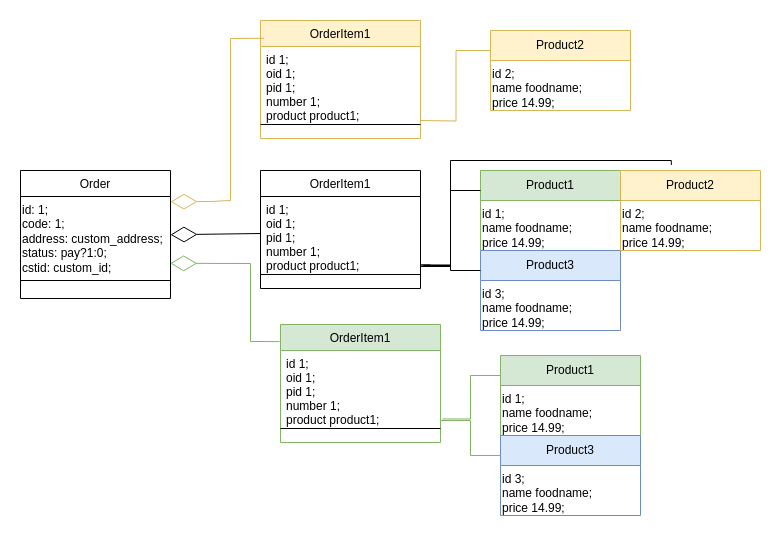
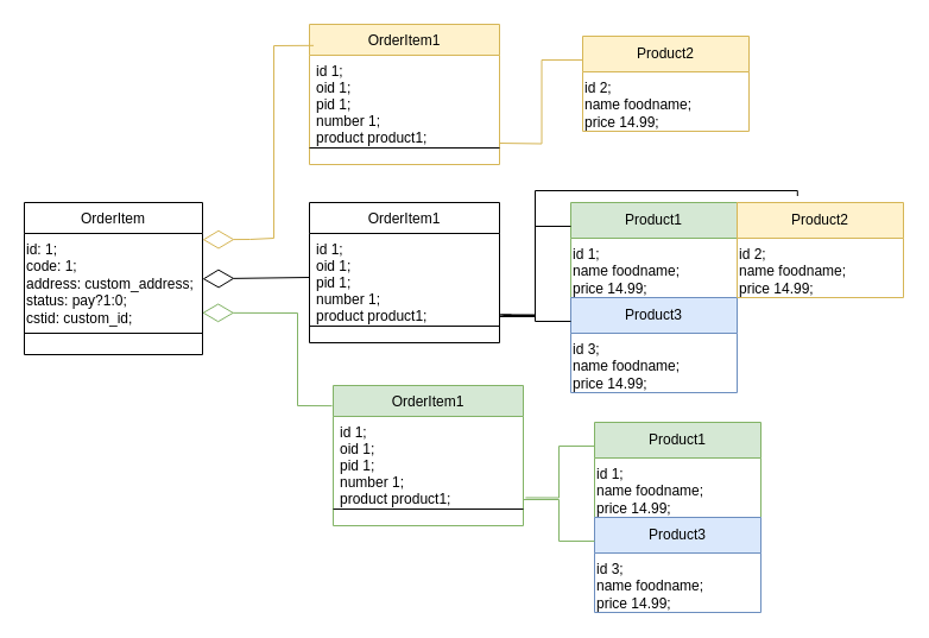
  <mxCell id="0" />
  <mxCell id="1" parent="0" />
  <mxCell id="2" value="OrderItem1" style="swimlane;fontStyle=0;align=center;verticalAlign=top;childLayout=stackLayout;horizontal=1;startSize=26;horizontalStack=0;resizeParent=1;resizeLast=0;collapsible=1;marginBottom=0;rounded=0;shadow=0;strokeWidth=1;" parent="1" vertex="1"><mxGeometry x="260" y="170" width="160" height="118" as="geometry"><mxRectangle x="340" y="380" width="170" height="26" as="alternateBounds" /></mxGeometry></mxCell>
  <mxCell id="3" value="id 1; &#10;oid 1;&#10;pid 1;&#10;number 1; &#10;product product1; " style="text;align=left;verticalAlign=top;spacingLeft=4;spacingRight=4;overflow=hidden;rotatable=0;points=[[0,0.5],[1,0.5]];portConstraint=eastwest;" parent="2" vertex="1"><mxGeometry y="26" width="160" height="74" as="geometry" /></mxCell>
  <mxCell id="4" value="" style="line;html=1;strokeWidth=1;align=left;verticalAlign=middle;spacingTop=-1;spacingLeft=3;spacingRight=3;rotatable=0;labelPosition=right;points=[];portConstraint=eastwest;" parent="2" vertex="1"><mxGeometry y="100" width="160" height="8" as="geometry" /></mxCell>
- <mxCell id="5" value="Order" style="swimlane;fontStyle=0;align=center;verticalAlign=top;childLayout=stackLayout;horizontal=1;startSize=26;horizontalStack=0;resizeParent=1;resizeLast=0;collapsible=1;marginBottom=0;rounded=0;shadow=0;strokeWidth=1;" parent="1" vertex="1"><mxGeometry x="20" y="170" width="150" height="128" as="geometry"><mxRectangle x="550" y="140" width="160" height="26" as="alternateBounds" /></mxGeometry></mxCell>
+ <mxCell id="5" value="OrderItem" style="swimlane;fontStyle=0;align=center;verticalAlign=top;childLayout=stackLayout;horizontal=1;startSize=26;horizontalStack=0;resizeParent=1;resizeLast=0;collapsible=1;marginBottom=0;rounded=0;shadow=0;strokeWidth=1;" parent="1" vertex="1"><mxGeometry x="20" y="170" width="150" height="128" as="geometry"><mxRectangle x="550" y="140" width="160" height="26" as="alternateBounds" /></mxGeometry></mxCell>
  <mxCell id="6" value="id: 1; &#10;code: 1;&#10;address: custom_address; &#10;status: pay?1:0;&#10;cstid: custom_id;" style="text;whiteSpace=wrap;" vertex="1" parent="5"><mxGeometry y="26" width="150" height="80" as="geometry" /></mxCell>
  <mxCell id="7" value="" style="line;html=1;strokeWidth=1;align=left;verticalAlign=middle;spacingTop=-1;spacingLeft=3;spacingRight=3;rotatable=0;labelPosition=right;points=[];portConstraint=eastwest;" vertex="1" parent="5"><mxGeometry y="106" width="150" height="8" as="geometry" /></mxCell>
  <mxCell id="8" value="Product1" style="swimlane;fontStyle=0;childLayout=stackLayout;horizontal=1;startSize=30;horizontalStack=0;resizeParent=1;resizeParentMax=0;resizeLast=0;collapsible=1;marginBottom=0;whiteSpace=wrap;html=1;fillColor=#d5e8d4;strokeColor=#82b366;" vertex="1" parent="1"><mxGeometry x="480" y="170" width="140" height="80" as="geometry" /></mxCell>
  <mxCell id="9" value="id 1; &#10;name foodname; &#10;price 14.99;" style="text;whiteSpace=wrap;" vertex="1" parent="8"><mxGeometry y="30" width="140" height="50" as="geometry" /></mxCell>
  <mxCell id="10" value="" style="endArrow=diamondThin;endFill=0;endSize=24;html=1;rounded=0;entryX=1;entryY=0.5;entryDx=0;entryDy=0;exitX=0;exitY=0.5;exitDx=0;exitDy=0;" edge="1" parent="1" source="3"><mxGeometry width="160" relative="1" as="geometry"><mxPoint x="236.32" y="223.766" as="sourcePoint" /><mxPoint x="170" y="234.24" as="targetPoint" /></mxGeometry></mxCell>
  <mxCell id="11" value="" style="endArrow=none;html=1;edgeStyle=orthogonalEdgeStyle;rounded=0;entryX=0;entryY=0.25;entryDx=0;entryDy=0;exitX=1.005;exitY=0.925;exitDx=0;exitDy=0;exitPerimeter=0;" edge="1" parent="1" source="3" target="8"><mxGeometry relative="1" as="geometry"><mxPoint x="420" y="280" as="sourcePoint" /><mxPoint x="560" y="270" as="targetPoint" /></mxGeometry></mxCell>
  <mxCell id="12" value="OrderItem1" style="swimlane;fontStyle=0;align=center;verticalAlign=top;childLayout=stackLayout;horizontal=1;startSize=26;horizontalStack=0;resizeParent=1;resizeLast=0;collapsible=1;marginBottom=0;rounded=0;shadow=0;strokeWidth=1;fillColor=#fff2cc;strokeColor=#d6b656;labelBackgroundColor=none;" vertex="1" parent="1"><mxGeometry x="260" y="20" width="160" height="118" as="geometry"><mxRectangle x="340" y="380" width="170" height="26" as="alternateBounds" /></mxGeometry></mxCell>
  <mxCell id="13" value="id 1; &#10;oid 1;&#10;pid 1;&#10;number 1; &#10;product product1; " style="text;align=left;verticalAlign=top;spacingLeft=4;spacingRight=4;overflow=hidden;rotatable=0;points=[[0,0.5],[1,0.5]];portConstraint=eastwest;" vertex="1" parent="12"><mxGeometry y="26" width="160" height="74" as="geometry" /></mxCell>
  <mxCell id="14" value="" style="line;html=1;strokeWidth=1;align=left;verticalAlign=middle;spacingTop=-1;spacingLeft=3;spacingRight=3;rotatable=0;labelPosition=right;points=[];portConstraint=eastwest;" vertex="1" parent="12"><mxGeometry y="100" width="160" height="8" as="geometry" /></mxCell>
  <mxCell id="15" value="Product2" style="swimlane;fontStyle=0;childLayout=stackLayout;horizontal=1;startSize=30;horizontalStack=0;resizeParent=1;resizeParentMax=0;resizeLast=0;collapsible=1;marginBottom=0;whiteSpace=wrap;html=1;shadow=0;fillColor=#fff2cc;strokeColor=#d6b656;labelBackgroundColor=none;" vertex="1" parent="1"><mxGeometry x="490" y="30" width="140" height="80" as="geometry" /></mxCell>
  <mxCell id="16" value="id 2; &#10;name foodname; &#10;price 14.99;" style="text;whiteSpace=wrap;" vertex="1" parent="15"><mxGeometry y="30" width="140" height="50" as="geometry" /></mxCell>
  <mxCell id="17" value="" style="endArrow=diamondThin;endFill=0;endSize=24;html=1;rounded=0;entryX=1;entryY=0.5;entryDx=0;entryDy=0;shadow=0;fillColor=#fff2cc;strokeColor=#d6b656;labelBackgroundColor=none;exitX=0.022;exitY=0.151;exitDx=0;exitDy=0;exitPerimeter=0;" edge="1" parent="1" source="12"><mxGeometry width="160" relative="1" as="geometry"><mxPoint x="230" y="50" as="sourcePoint" /><mxPoint x="170" y="201.24" as="targetPoint" /><Array as="points"><mxPoint x="230" y="38" /><mxPoint x="230" y="200" /><mxPoint x="210" y="201" /></Array></mxGeometry></mxCell>
  <mxCell id="18" value="" style="endArrow=none;html=1;edgeStyle=orthogonalEdgeStyle;rounded=0;entryX=0;entryY=0.25;entryDx=0;entryDy=0;shadow=0;fillColor=#fff2cc;strokeColor=#d6b656;labelBackgroundColor=none;" edge="1" parent="1" target="15"><mxGeometry relative="1" as="geometry"><mxPoint x="420" y="120" as="sourcePoint" /><mxPoint x="580" y="120" as="targetPoint" /></mxGeometry></mxCell>
  <mxCell id="19" value="OrderItem1" style="swimlane;fontStyle=0;align=center;verticalAlign=top;childLayout=stackLayout;horizontal=1;startSize=26;horizontalStack=0;resizeParent=1;resizeLast=0;collapsible=1;marginBottom=0;rounded=0;shadow=0;strokeWidth=1;fillColor=#d5e8d4;strokeColor=#82b366;" vertex="1" parent="1"><mxGeometry x="280" y="324" width="160" height="118" as="geometry"><mxRectangle x="340" y="380" width="170" height="26" as="alternateBounds" /></mxGeometry></mxCell>
  <mxCell id="20" value="id 1; &#10;oid 1;&#10;pid 1;&#10;number 1; &#10;product product1; " style="text;align=left;verticalAlign=top;spacingLeft=4;spacingRight=4;overflow=hidden;rotatable=0;points=[[0,0.5],[1,0.5]];portConstraint=eastwest;" vertex="1" parent="19"><mxGeometry y="26" width="160" height="74" as="geometry" /></mxCell>
  <mxCell id="21" value="" style="line;html=1;strokeWidth=1;align=left;verticalAlign=middle;spacingTop=-1;spacingLeft=3;spacingRight=3;rotatable=0;labelPosition=right;points=[];portConstraint=eastwest;" vertex="1" parent="19"><mxGeometry y="100" width="160" height="8" as="geometry" /></mxCell>
  <mxCell id="22" value="Product1" style="swimlane;fontStyle=0;childLayout=stackLayout;horizontal=1;startSize=30;horizontalStack=0;resizeParent=1;resizeParentMax=0;resizeLast=0;collapsible=1;marginBottom=0;whiteSpace=wrap;html=1;fillColor=#d5e8d4;strokeColor=#82b366;" vertex="1" parent="1"><mxGeometry x="500" y="355" width="140" height="80" as="geometry" /></mxCell>
  <mxCell id="23" value="id 1; &#10;name foodname; &#10;price 14.99;" style="text;whiteSpace=wrap;" vertex="1" parent="22"><mxGeometry y="30" width="140" height="50" as="geometry" /></mxCell>
  <mxCell id="24" value="" style="endArrow=diamondThin;endFill=0;endSize=24;html=1;rounded=0;entryX=0.998;entryY=0.835;entryDx=0;entryDy=0;exitX=-0.006;exitY=0.145;exitDx=0;exitDy=0;fillColor=#d5e8d4;strokeColor=#82b366;entryPerimeter=0;exitPerimeter=0;" edge="1" parent="1" source="19" target="6"><mxGeometry width="160" relative="1" as="geometry"><mxPoint x="266.32" y="253.766" as="sourcePoint" /><mxPoint x="200" y="264.24" as="targetPoint" /><Array as="points"><mxPoint x="250" y="341" /><mxPoint x="250" y="263" /></Array></mxGeometry></mxCell>
  <mxCell id="25" value="" style="endArrow=none;html=1;edgeStyle=orthogonalEdgeStyle;rounded=0;entryX=0;entryY=0.25;entryDx=0;entryDy=0;fillColor=#d5e8d4;strokeColor=#82b366;exitX=1.012;exitY=0.925;exitDx=0;exitDy=0;exitPerimeter=0;" edge="1" parent="1" target="22" source="20"><mxGeometry relative="1" as="geometry"><mxPoint x="430" y="300" as="sourcePoint" /><mxPoint x="590" y="300" as="targetPoint" /></mxGeometry></mxCell>
  <mxCell id="26" value="Product3" style="swimlane;fontStyle=0;childLayout=stackLayout;horizontal=1;startSize=30;horizontalStack=0;resizeParent=1;resizeParentMax=0;resizeLast=0;collapsible=1;marginBottom=0;whiteSpace=wrap;html=1;fillColor=#dae8fc;strokeColor=#6c8ebf;" vertex="1" parent="1"><mxGeometry x="480" y="250" width="140" height="80" as="geometry" /></mxCell>
  <mxCell id="27" value="id 3; &#10;name foodname; &#10;price 14.99;" style="text;whiteSpace=wrap;" vertex="1" parent="26"><mxGeometry y="30" width="140" height="50" as="geometry" /></mxCell>
  <mxCell id="28" value="Product2" style="swimlane;fontStyle=0;childLayout=stackLayout;horizontal=1;startSize=30;horizontalStack=0;resizeParent=1;resizeParentMax=0;resizeLast=0;collapsible=1;marginBottom=0;whiteSpace=wrap;html=1;fillColor=#fff2cc;strokeColor=#d6b656;" vertex="1" parent="1"><mxGeometry x="620" y="170" width="140" height="80" as="geometry" /></mxCell>
  <mxCell id="29" value="id 2; &#10;name foodname; &#10;price 14.99;" style="text;whiteSpace=wrap;" vertex="1" parent="28"><mxGeometry y="30" width="140" height="50" as="geometry" /></mxCell>
  <mxCell id="30" value="" style="endArrow=none;html=1;edgeStyle=orthogonalEdgeStyle;rounded=0;entryX=0;entryY=0.25;entryDx=0;entryDy=0;exitX=1.019;exitY=0.932;exitDx=0;exitDy=0;exitPerimeter=0;" edge="1" parent="1" source="3" target="26"><mxGeometry relative="1" as="geometry"><mxPoint x="431" y="274" as="sourcePoint" /><mxPoint x="490" y="200" as="targetPoint" /></mxGeometry></mxCell>
  <mxCell id="31" value="" style="endArrow=none;html=1;edgeStyle=orthogonalEdgeStyle;rounded=0;entryX=0.363;entryY=0;entryDx=0;entryDy=0;entryPerimeter=0;" edge="1" parent="1"><mxGeometry relative="1" as="geometry"><mxPoint x="430" y="264.5" as="sourcePoint" /><mxPoint x="670.82" y="164.5" as="targetPoint" /><Array as="points"><mxPoint x="420" y="265" /><mxPoint x="420" y="266" /><mxPoint x="450" y="266" /><mxPoint x="450" y="160" /><mxPoint x="671" y="160" /></Array></mxGeometry></mxCell>
  <mxCell id="32" value="Product3" style="swimlane;fontStyle=0;childLayout=stackLayout;horizontal=1;startSize=30;horizontalStack=0;resizeParent=1;resizeParentMax=0;resizeLast=0;collapsible=1;marginBottom=0;whiteSpace=wrap;html=1;fillColor=#dae8fc;strokeColor=#6c8ebf;" vertex="1" parent="1"><mxGeometry x="500" y="435" width="140" height="80" as="geometry" /></mxCell>
  <mxCell id="33" value="id 3; &#10;name foodname; &#10;price 14.99;" style="text;whiteSpace=wrap;" vertex="1" parent="32"><mxGeometry y="30" width="140" height="50" as="geometry" /></mxCell>
  <mxCell id="34" value="" style="endArrow=none;html=1;edgeStyle=orthogonalEdgeStyle;rounded=0;entryX=0;entryY=0.25;entryDx=0;entryDy=0;fillColor=#d5e8d4;strokeColor=#82b366;exitX=1;exitY=0.946;exitDx=0;exitDy=0;exitPerimeter=0;" edge="1" parent="1" source="20" target="32"><mxGeometry relative="1" as="geometry"><mxPoint x="452" y="428" as="sourcePoint" /><mxPoint x="510" y="385" as="targetPoint" /><Array as="points"><mxPoint x="470" y="420" /><mxPoint x="470" y="455" /></Array></mxGeometry></mxCell>
